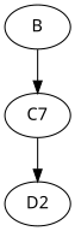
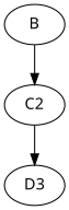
  digraph {
    fontname="Noto Sans"
    node [Weight=6 fontname="Noto Sans"]
    edge [Weight=999 fontname="Noto Sans"]
    B
-   C2 [Weight=5 label=C7]
-   D3 [label=D2]
+   C2 [Weight=5]
+   D3
    B -> C2
    C2 -> D3
  }
